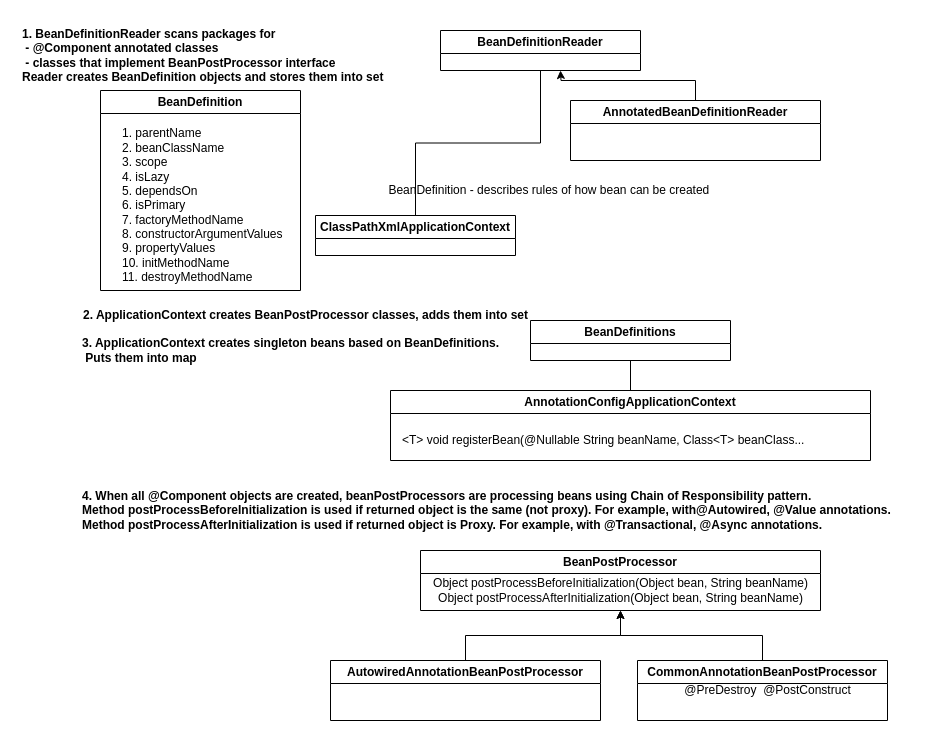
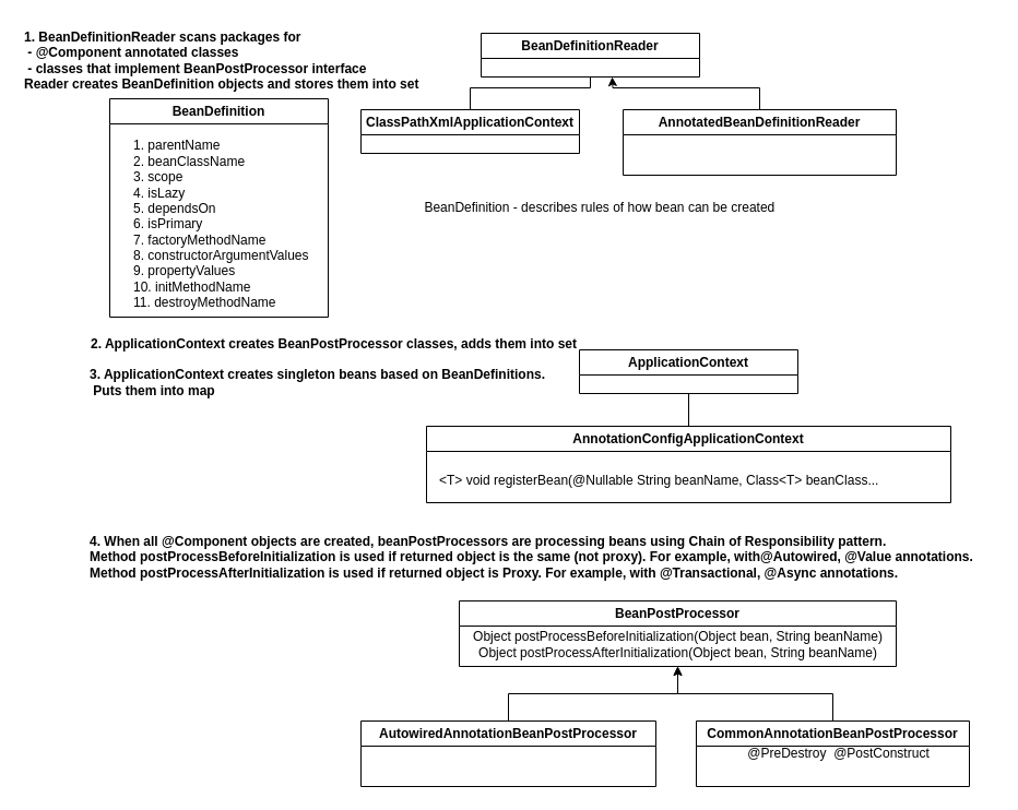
  <mxCell id="0" />
  <mxCell id="1" parent="0" />
  <mxCell id="2" value="BeanDefinition" style="swimlane;whiteSpace=wrap;html=1;" vertex="1" parent="1"><mxGeometry x="100" y="90" width="200" height="200" as="geometry" /></mxCell>
  <mxCell id="3" value="&lt;div style=&quot;&quot;&gt;1. parentName&lt;/div&gt;2. beanClassName&lt;br&gt;3. scope&lt;br&gt;4. isLazy&lt;br&gt;5. dependsOn&lt;br&gt;6. isPrimary&lt;br&gt;7. factoryMethodName&lt;br&gt;8. constructorArgumentValues&lt;br&gt;9. propertyValues&lt;br&gt;10. initMethodName&lt;br&gt;11. destroyMethodName" style="text;html=1;align=left;verticalAlign=middle;resizable=0;points=[];autosize=1;strokeColor=none;fillColor=none;" vertex="1" parent="2"><mxGeometry x="20" y="30" width="180" height="170" as="geometry" /></mxCell>
  <mxCell id="4" value="BeanPostProcessor" style="swimlane;whiteSpace=wrap;html=1;" vertex="1" parent="1"><mxGeometry x="420" y="550" width="400" height="60" as="geometry" /></mxCell>
  <mxCell id="5" value="&lt;div style=&quot;&quot;&gt;&lt;br&gt;&lt;/div&gt;" style="text;html=1;align=left;verticalAlign=middle;resizable=0;points=[];autosize=1;strokeColor=none;fillColor=none;" vertex="1" parent="4"><mxGeometry x="20" y="100" width="20" height="30" as="geometry" /></mxCell>
  <mxCell id="6" value="Object postProcessBeforeInitialization(Object bean, String beanName)&lt;br style=&quot;border-color: var(--border-color);&quot;&gt;Object postProcessAfterInitialization(Object bean, String beanName)" style="text;html=1;align=center;verticalAlign=middle;resizable=0;points=[];autosize=1;strokeColor=none;fillColor=none;" vertex="1" parent="4"><mxGeometry y="20" width="400" height="40" as="geometry" /></mxCell>
  <mxCell id="7" value="" style="edgeStyle=orthogonalEdgeStyle;rounded=0;orthogonalLoop=1;jettySize=auto;html=1;" edge="1" parent="1" source="8" target="6"><mxGeometry relative="1" as="geometry" /></mxCell>
  <mxCell id="8" value="AutowiredAnnotationBeanPostProcessor" style="swimlane;whiteSpace=wrap;html=1;" vertex="1" parent="1"><mxGeometry x="330" y="660" width="270" height="60" as="geometry" /></mxCell>
  <mxCell id="9" value="" style="edgeStyle=orthogonalEdgeStyle;rounded=0;orthogonalLoop=1;jettySize=auto;html=1;" edge="1" parent="1" source="10" target="6"><mxGeometry relative="1" as="geometry" /></mxCell>
  <mxCell id="10" value="CommonAnnotationBeanPostProcessor" style="swimlane;whiteSpace=wrap;html=1;" vertex="1" parent="1"><mxGeometry x="637" y="660" width="250" height="60" as="geometry" /></mxCell>
  <mxCell id="11" value="&lt;div&gt;@PreDestroy &amp;nbsp;@PostConstruct&lt;/div&gt;" style="text;html=1;align=center;verticalAlign=middle;resizable=0;points=[];autosize=1;strokeColor=none;fillColor=none;" vertex="1" parent="10"><mxGeometry x="35" y="15" width="190" height="30" as="geometry" /></mxCell>
  <mxCell id="12" value="BeanDefinitionReader" style="swimlane;whiteSpace=wrap;html=1;" vertex="1" parent="1"><mxGeometry x="440" y="30" width="200" height="40" as="geometry" /></mxCell>
  <mxCell id="13" style="edgeStyle=orthogonalEdgeStyle;rounded=0;orthogonalLoop=1;jettySize=auto;html=1;exitX=0.5;exitY=0;exitDx=0;exitDy=0;" edge="1" parent="1" source="14"><mxGeometry relative="1" as="geometry"><mxPoint x="560" y="70" as="targetPoint" /></mxGeometry></mxCell>
  <mxCell id="14" value="AnnotatedBeanDefinitionReader" style="swimlane;whiteSpace=wrap;html=1;" vertex="1" parent="1"><mxGeometry x="570" y="100" width="250" height="60" as="geometry" /></mxCell>
  <mxCell id="15" style="edgeStyle=orthogonalEdgeStyle;rounded=0;orthogonalLoop=1;jettySize=auto;html=1;exitX=0.5;exitY=0;exitDx=0;exitDy=0;entryX=0.5;entryY=1;entryDx=0;entryDy=0;endArrow=none;" edge="1" parent="1" source="16" target="12"><mxGeometry relative="1" as="geometry" /></mxCell>
- <mxCell id="16" value="ClassPathXmlApplicationContext" style="swimlane;whiteSpace=wrap;html=1;" vertex="1" parent="1"><mxGeometry x="315" y="215" width="200" height="40" as="geometry" /></mxCell>
+ <mxCell id="16" value="ClassPathXmlApplicationContext" style="swimlane;whiteSpace=wrap;html=1;" vertex="1" parent="1"><mxGeometry x="330" y="100" width="200" height="40" as="geometry" /></mxCell>
  <mxCell id="17" value="&lt;b&gt;1. BeanDefinitionReader scans packages for &lt;br&gt;&amp;nbsp;- @Component annotated classes&lt;br&gt;&amp;nbsp;- classes that implement BeanPostProcessor interface&lt;br&gt;Reader creates BeanDefinition objects and stores them into set&lt;/b&gt;" style="text;html=1;align=left;verticalAlign=middle;resizable=0;points=[];autosize=1;strokeColor=none;fillColor=none;" vertex="1" parent="1"><mxGeometry x="20" width="380" height="70" as="geometry" y="20" /></mxCell>
  <mxCell id="18" value="BeanDefinition - describes rules of how bean can be created&amp;nbsp;" style="text;html=1;align=center;verticalAlign=middle;resizable=0;points=[];autosize=1;strokeColor=none;fillColor=none;" vertex="1" parent="1"><mxGeometry x="375" y="175" width="350" height="30" as="geometry" /></mxCell>
- <mxCell id="19" value="BeanDefinitions" style="swimlane;whiteSpace=wrap;html=1;" vertex="1" parent="1"><mxGeometry x="530" y="320" width="200" height="40" as="geometry" /></mxCell>
+ <mxCell id="19" value="ApplicationContext" style="swimlane;whiteSpace=wrap;html=1;" vertex="1" parent="1"><mxGeometry x="530" y="320" width="200" height="40" as="geometry" /></mxCell>
  <mxCell id="20" style="edgeStyle=orthogonalEdgeStyle;rounded=0;orthogonalLoop=1;jettySize=auto;html=1;entryX=0.5;entryY=1;entryDx=0;entryDy=0;endArrow=none;" edge="1" parent="1" source="21" target="19"><mxGeometry relative="1" as="geometry" /></mxCell>
  <mxCell id="21" value="AnnotationConfigApplicationContext" style="swimlane;whiteSpace=wrap;html=1;" vertex="1" parent="1"><mxGeometry x="390" y="390" width="480" height="70" as="geometry" /></mxCell>
  <mxCell id="22" value="&amp;lt;T&amp;gt; void registerBean(@Nullable String beanName, Class&amp;lt;T&amp;gt; beanClass..." style="text;html=1;align=left;verticalAlign=middle;resizable=0;points=[];autosize=1;strokeColor=none;fillColor=none;" vertex="1" parent="21"><mxGeometry x="10" y="35" width="430" height="30" as="geometry" /></mxCell>
  <mxCell id="23" value="&lt;div style=&quot;&quot;&gt;&lt;b&gt;3. ApplicationContext creates singleton beans based on BeanDefinitions.&lt;/b&gt;&lt;/div&gt;&lt;div style=&quot;&quot;&gt;&lt;b&gt;&amp;nbsp;Puts them into map&lt;/b&gt;&lt;/div&gt;" style="text;html=1;align=left;verticalAlign=middle;resizable=0;points=[];autosize=1;strokeColor=none;fillColor=none;" vertex="1" parent="1"><mxGeometry x="80" y="330" width="440" height="40" as="geometry" /></mxCell>
  <mxCell id="24" value="&lt;b&gt;4. When all&amp;nbsp;@Component&amp;nbsp;objects are created, beanPostProcessors are processing beans using Chain of Responsibility pattern.&lt;br&gt;Method&amp;nbsp;postProcessBeforeInitialization is used if returned object is the same (not proxy). For example, with@Autowired, @Value annotations.&lt;br&gt;Method&amp;nbsp;postProcessAfterInitialization is used if returned object is Proxy. For example, with @Transactional, @Async annotations.&lt;/b&gt;" style="text;html=1;align=left;verticalAlign=middle;resizable=0;points=[];autosize=1;strokeColor=none;fillColor=none;" vertex="1" parent="1"><mxGeometry x="80" y="480" width="830" height="60" as="geometry" /></mxCell>
  <mxCell id="25" value="&lt;b&gt;2. ApplicationContext creates BeanPostProcessor classes, adds them into set&lt;/b&gt;" style="text;html=1;align=center;verticalAlign=middle;resizable=0;points=[];autosize=1;strokeColor=none;fillColor=none;" vertex="1" parent="1"><mxGeometry y="300" width="470" height="30" as="geometry" x="70" /></mxCell>
